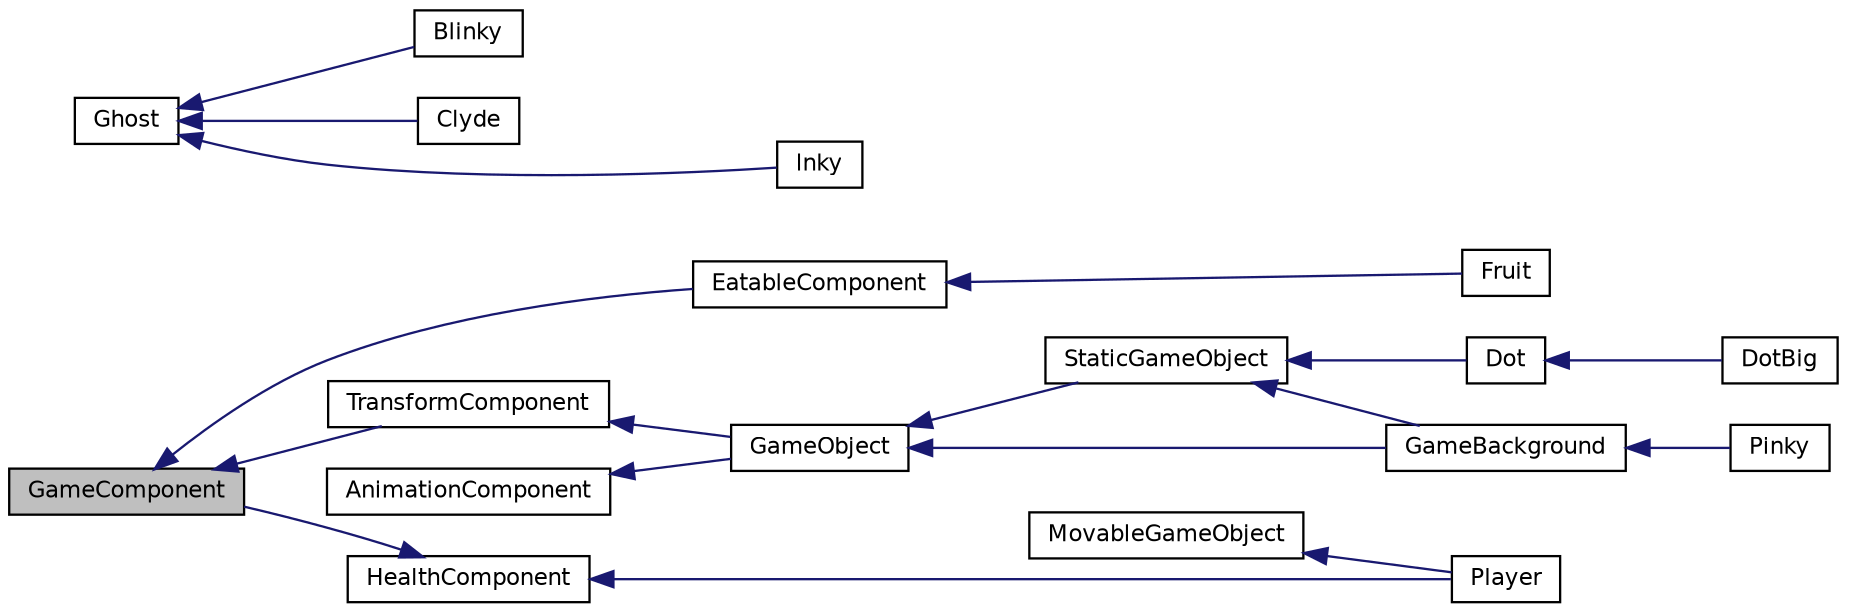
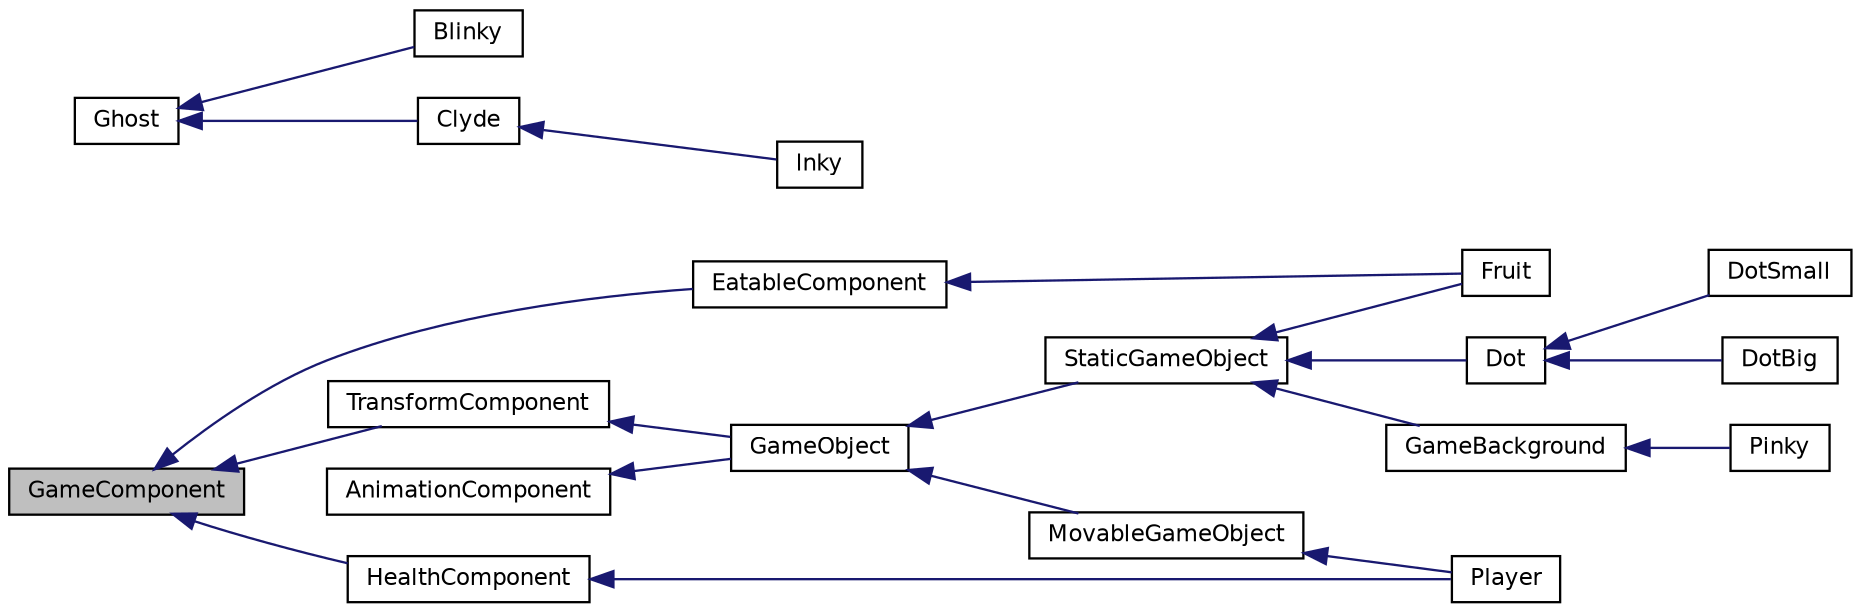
  digraph {
    rankdir=LR
    node [color=black fillcolor=white fontname=Helvetica fontsize=10 shape=record style=filled]
    edge [color=midnightblue dir=back fontname=Helvetica fontsize=10 labelfontname=Helvetica labelfontsize=10 style=solid]
    n1 [fillcolor=grey75 fontcolor=black height=0.2 label=GameComponent width=0.4]
    n2 [height=0.2 label=EatableComponent width=0.4]
    n3 [height=0.2 label=HealthComponent width=0.4]
    n4 [height=0.2 label=TransformComponent width=0.4]
    n5 [height=0.2 label=AnimationComponent width=0.4]
    n6 [height=0.2 label=GameObject width=0.4]
    n7 [height=0.2 label=Fruit width=0.4]
    n8 [height=0.2 label=Player width=0.4]
    n9 [height=0.2 label=MovableGameObject width=0.4]
    n10 [height=0.2 label=StaticGameObject width=0.4]
    n11 [height=0.2 label=Dot width=0.4]
    n12 [height=0.2 label=GameBackground width=0.4]
    n13 [height=0.2 label=Ghost width=0.4]
    n14 [height=0.2 label=Blinky width=0.4]
    n15 [height=0.2 label=Clyde width=0.4]
    n16 [height=0.2 label=Inky width=0.4]
    n17 [height=0.2 label=Pinky width=0.4]
    n18 [height=0.2 label=DotBig width=0.4]
+   n19 [height=0.2 label=DotSmall width=0.4]
    n1 -> n2
-   n3 -> n1
+   n1 -> n3
    n1 -> n4
    n2 -> n7
    n3 -> n8
    n4 -> n6
    n5 -> n6
-   n6 -> n12
+   n6 -> n9
    n6 -> n10
    n9 -> n8
+   n10 -> n7
    n10 -> n11
    n10 -> n12
    n11 -> n18
+   n11 -> n19
    n12 -> n17
    n13 -> n14
    n13 -> n15
-   n13 -> n16
+   n15 -> n16
  }
